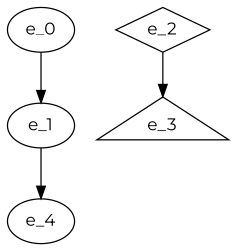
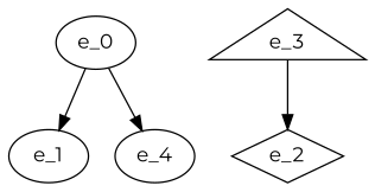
  digraph {
    fontname=Montserrat
    node [fontname=Montserrat]
    edge [fontname=Montserrat]
    e_1 [shape=ellipse]
    e_0
    e_4
    e_2 [shape=diamond]
    e_3 [shape=triangle]
    e_0 -> e_1
-   e_1 -> e_4
-   e_2 -> e_3
+   e_0 -> e_4
+   e_3 -> e_2
  }
